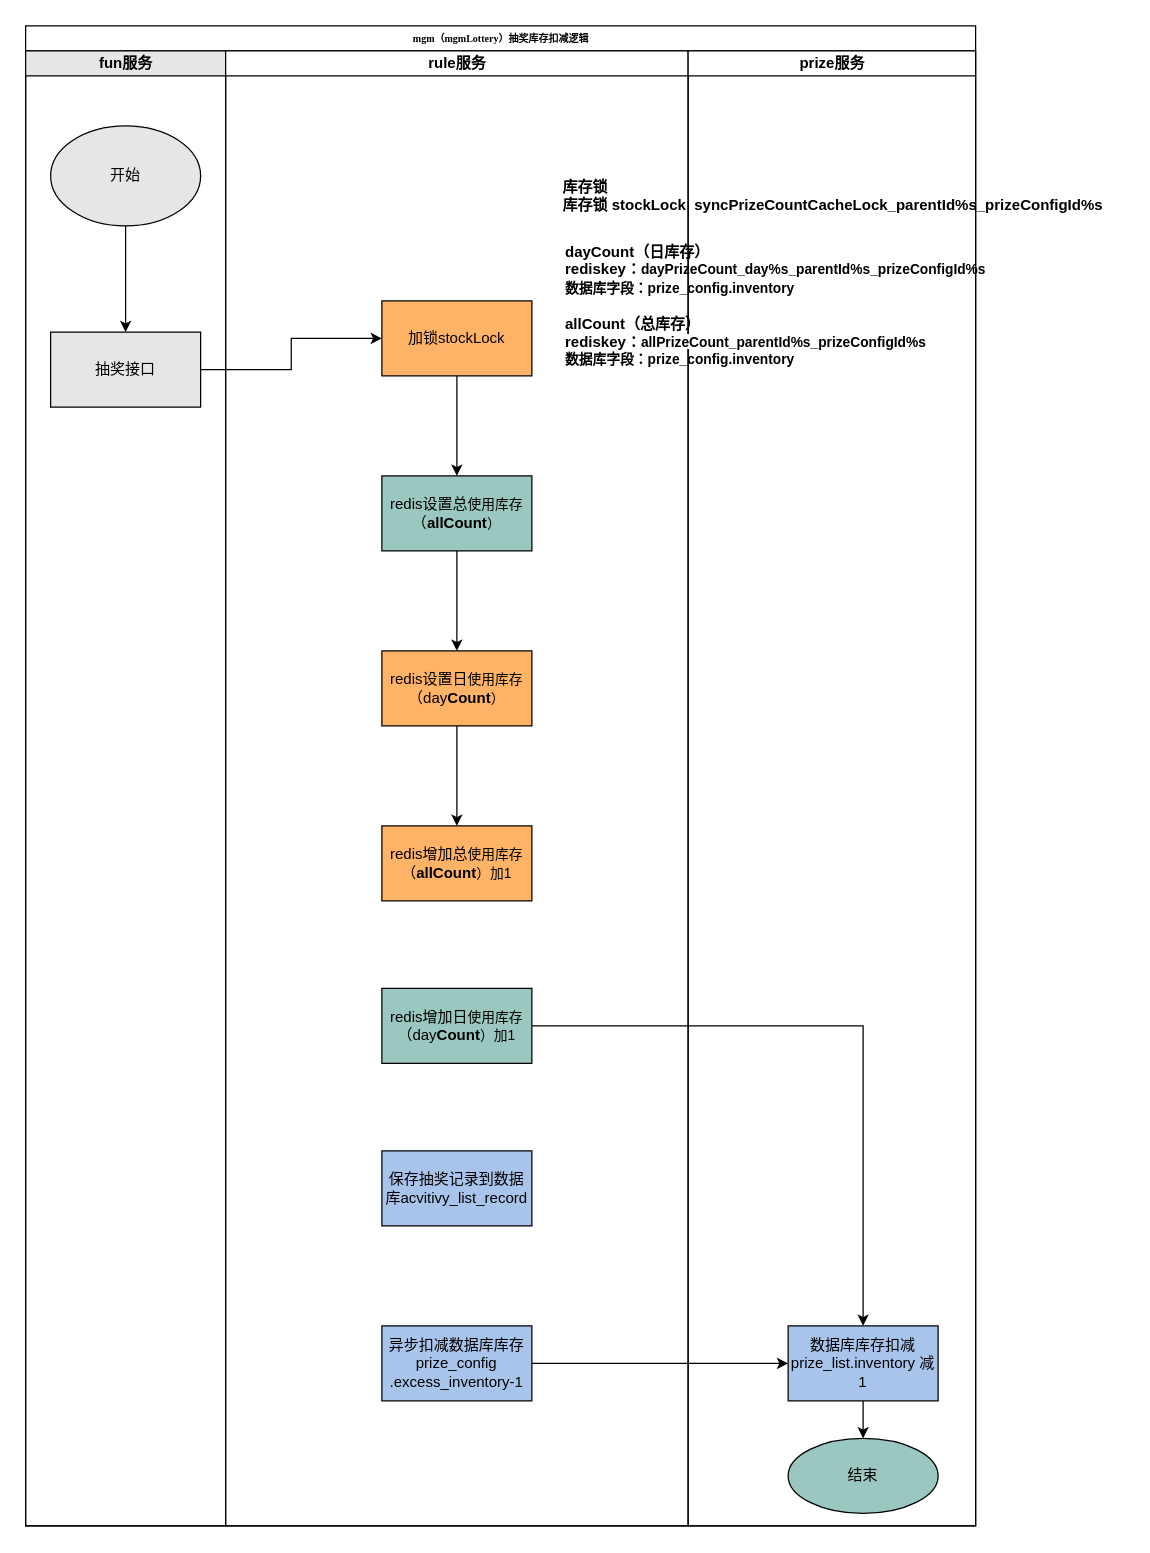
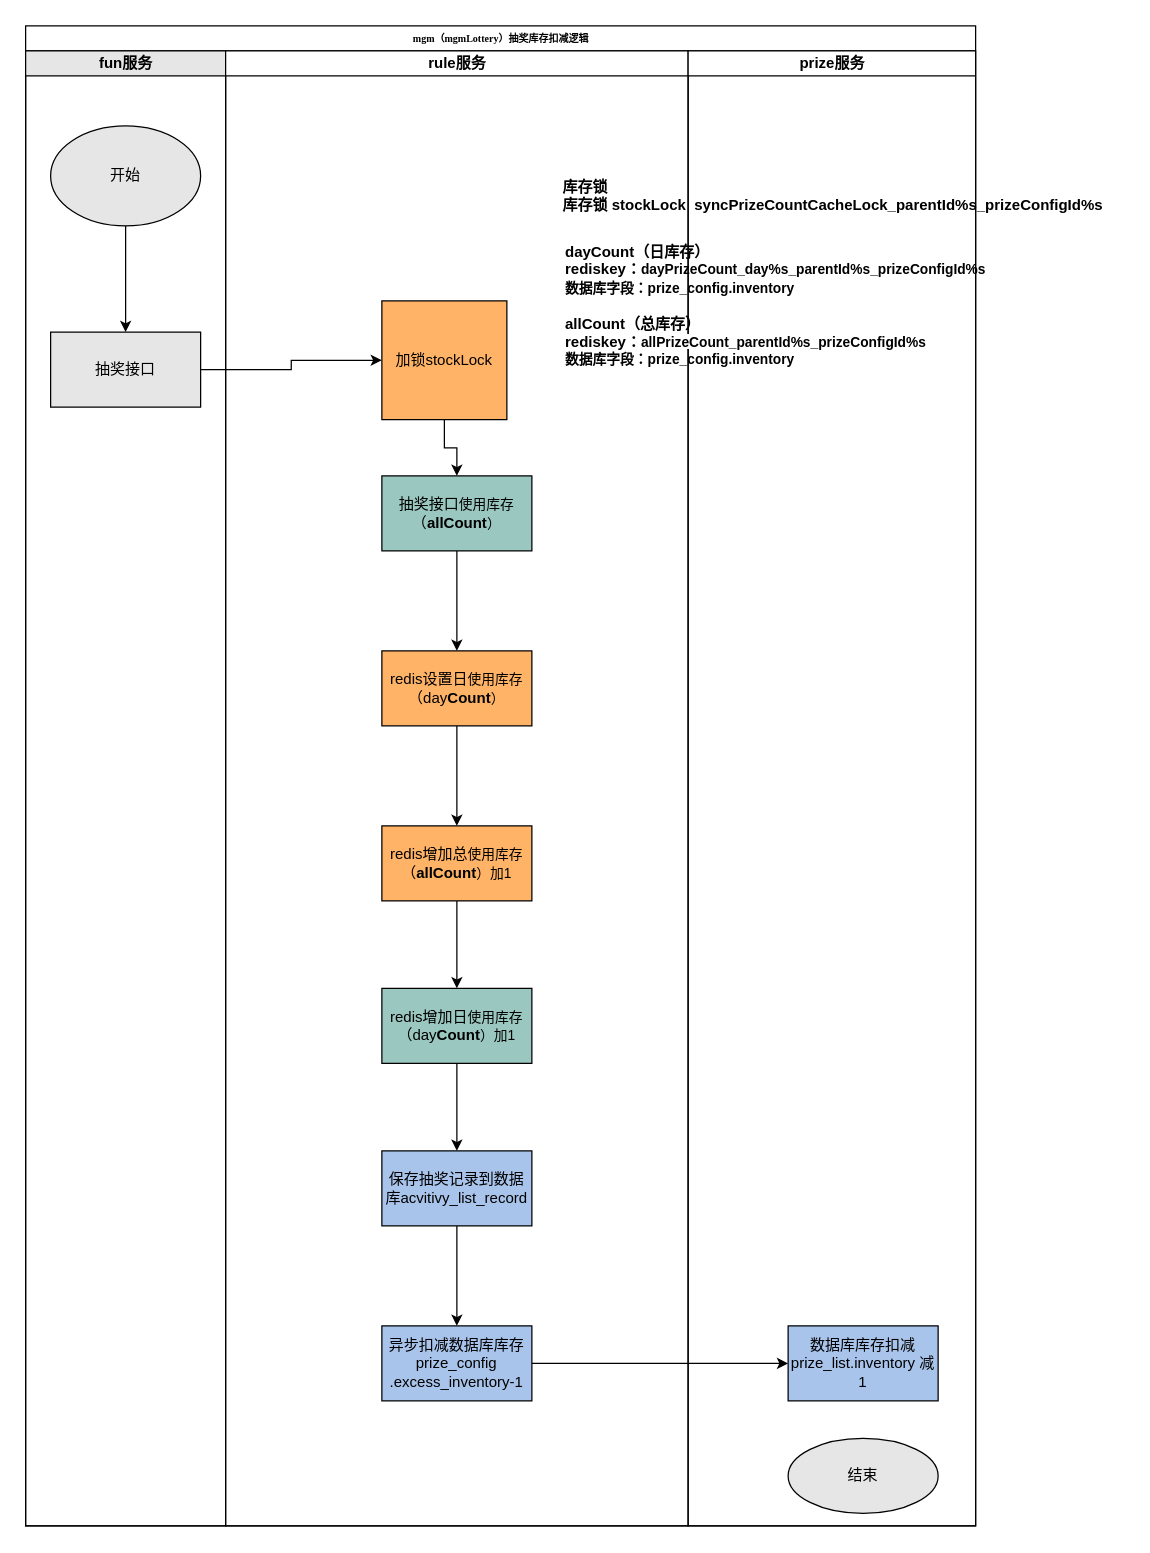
  <mxCell id="0" />
  <mxCell id="1" parent="0" />
  <mxCell id="2" value="mgm（mgmLottery）&lt;span style=&quot;background-color: initial;&quot;&gt;抽奖库存扣减逻辑&lt;/span&gt;" style="swimlane;html=1;childLayout=stackLayout;startSize=20;rounded=0;shadow=0;labelBackgroundColor=none;strokeWidth=1;fontFamily=Verdana;fontSize=8;align=center;" parent="1" vertex="1"><mxGeometry x="20" y="20" width="760" height="1200" as="geometry" /></mxCell>
  <mxCell id="3" value="fun服务" style="swimlane;html=1;startSize=20;fillColor=#E6E6E6;" parent="2" vertex="1"><mxGeometry y="20" width="160" height="1180" as="geometry" /></mxCell>
  <mxCell id="4" style="edgeStyle=orthogonalEdgeStyle;rounded=0;orthogonalLoop=1;jettySize=auto;html=1;exitX=0.5;exitY=1;exitDx=0;exitDy=0;entryX=0.5;entryY=0;entryDx=0;entryDy=0;" edge="1" parent="3" source="5" target="6"><mxGeometry relative="1" as="geometry" /></mxCell>
  <mxCell id="5" value="开始" style="ellipse;whiteSpace=wrap;html=1;fillColor=#E6E6E6;" vertex="1" parent="3"><mxGeometry x="20" y="60" width="120" height="80" as="geometry" /></mxCell>
  <mxCell id="6" value="抽奖接口" style="whiteSpace=wrap;html=1;fillColor=#E6E6E6;" vertex="1" parent="3"><mxGeometry x="20" y="225" width="120" height="60" as="geometry" /></mxCell>
  <mxCell id="7" value="rule服务" style="swimlane;html=1;startSize=20;" parent="2" vertex="1"><mxGeometry x="160" y="20" width="370" height="1180" as="geometry" /></mxCell>
- <mxCell id="8" value="加锁&lt;span style=&quot;&quot;&gt;stockLock&lt;/span&gt;" style="whiteSpace=wrap;html=1;fillColor=#FFB366;" vertex="1" parent="7"><mxGeometry x="125" y="200" width="120" height="60" as="geometry" /></mxCell>
- <mxCell id="9" value="redis设置总&lt;span style=&quot;font-size: 11px; text-align: left;&quot;&gt;使用库存&lt;/span&gt;（&lt;b style=&quot;text-align: left;&quot;&gt;allCount&lt;/b&gt;&lt;span style=&quot;font-size: 11px; text-align: left;&quot;&gt;）&lt;/span&gt;" style="whiteSpace=wrap;html=1;fillColor=#9AC7BF;" vertex="1" parent="7"><mxGeometry x="125" y="340" width="120" height="60" as="geometry" /></mxCell>
+ <mxCell id="8" value="加锁&lt;span style=&quot;&quot;&gt;stockLock&lt;/span&gt;" style="whiteSpace=wrap;html=1;fillColor=#FFB366;" vertex="1" parent="7"><mxGeometry x="125" y="200" width="100" height="95" as="geometry" /></mxCell>
+ <mxCell id="9" value="抽奖接口&lt;span style=&quot;font-size: 11px; text-align: left;&quot;&gt;使用库存&lt;/span&gt;（&lt;b style=&quot;text-align: left;&quot;&gt;allCount&lt;/b&gt;&lt;span style=&quot;font-size: 11px; text-align: left;&quot;&gt;）&lt;/span&gt;" style="whiteSpace=wrap;html=1;fillColor=#9AC7BF;" vertex="1" parent="7"><mxGeometry x="125" y="340" width="120" height="60" as="geometry" /></mxCell>
  <mxCell id="10" value="" style="edgeStyle=orthogonalEdgeStyle;rounded=0;orthogonalLoop=1;jettySize=auto;html=1;" edge="1" parent="7" source="8" target="9"><mxGeometry relative="1" as="geometry" /></mxCell>
  <mxCell id="11" value="" style="edgeStyle=orthogonalEdgeStyle;rounded=0;orthogonalLoop=1;jettySize=auto;html=1;" edge="1" parent="7" source="12"><mxGeometry relative="1" as="geometry"><mxPoint x="185" y="620" as="targetPoint" /></mxGeometry></mxCell>
  <mxCell id="12" value="redis设置日&lt;span style=&quot;font-size: 11px; text-align: left;&quot;&gt;使用库存&lt;/span&gt;（day&lt;b style=&quot;text-align: left;&quot;&gt;Count&lt;/b&gt;&lt;span style=&quot;font-size: 11px; text-align: left;&quot;&gt;）&lt;/span&gt;" style="whiteSpace=wrap;html=1;fillColor=#ffb366;" vertex="1" parent="7"><mxGeometry x="125" y="480" width="120" height="60" as="geometry" /></mxCell>
  <mxCell id="13" value="" style="edgeStyle=orthogonalEdgeStyle;rounded=0;orthogonalLoop=1;jettySize=auto;html=1;" edge="1" parent="7" source="9" target="12"><mxGeometry relative="1" as="geometry" /></mxCell>
+ <mxCell id="14" style="edgeStyle=orthogonalEdgeStyle;rounded=0;orthogonalLoop=1;jettySize=auto;html=1;entryX=0.5;entryY=0;entryDx=0;entryDy=0;" edge="1" parent="7" source="15" target="17"><mxGeometry relative="1" as="geometry" /></mxCell>
  <mxCell id="15" value="redis增加总&lt;span style=&quot;font-size: 11px; text-align: left;&quot;&gt;使用库存&lt;/span&gt;（&lt;b style=&quot;text-align: left;&quot;&gt;allCount&lt;/b&gt;&lt;span style=&quot;font-size: 11px; text-align: left;&quot;&gt;）加1&lt;/span&gt;" style="whiteSpace=wrap;html=1;fillColor=#ffb366;" vertex="1" parent="7"><mxGeometry x="125" y="620" width="120" height="60" as="geometry" /></mxCell>
- <mxCell id="16" style="edgeStyle=orthogonalEdgeStyle;rounded=0;orthogonalLoop=1;jettySize=auto;html=1;" edge="1" parent="7" source="17" target="24"><mxGeometry relative="1" as="geometry" /></mxCell>
+ <mxCell id="16" style="edgeStyle=orthogonalEdgeStyle;rounded=0;orthogonalLoop=1;jettySize=auto;html=1;entryX=0.5;entryY=0;entryDx=0;entryDy=0;" edge="1" parent="7" source="17" target="19"><mxGeometry relative="1" as="geometry" /></mxCell>
  <mxCell id="17" value="redis增加日&lt;span style=&quot;font-size: 11px; text-align: left;&quot;&gt;使用库存&lt;/span&gt;（day&lt;b style=&quot;text-align: left;&quot;&gt;Count&lt;/b&gt;&lt;span style=&quot;font-size: 11px; text-align: left;&quot;&gt;）加1&lt;/span&gt;" style="whiteSpace=wrap;html=1;fillColor=#9AC7BF;" vertex="1" parent="7"><mxGeometry x="125" y="750" width="120" height="60" as="geometry" /></mxCell>
+ <mxCell id="18" style="edgeStyle=orthogonalEdgeStyle;rounded=0;orthogonalLoop=1;jettySize=auto;html=1;entryX=0.5;entryY=0;entryDx=0;entryDy=0;" edge="1" parent="7" source="19" target="20"><mxGeometry relative="1" as="geometry" /></mxCell>
  <mxCell id="19" value="保存抽奖记录到数据库acvitivy_list_record" style="whiteSpace=wrap;html=1;fillColor=#A9C4EB;" vertex="1" parent="7"><mxGeometry x="125" y="880" width="120" height="60" as="geometry" /></mxCell>
  <mxCell id="20" value="异步扣减数据库库存&lt;br&gt;prize_config&lt;br&gt;.excess_inventory-1" style="whiteSpace=wrap;html=1;fillColor=#A9C4EB;" vertex="1" parent="7"><mxGeometry x="125" y="1020" width="120" height="60" as="geometry" /></mxCell>
  <mxCell id="21" value="prize服务" style="swimlane;html=1;startSize=20;" parent="2" vertex="1"><mxGeometry x="530" y="20" width="230" height="1180" as="geometry" /></mxCell>
  <mxCell id="22" value="&lt;b&gt;dayCount（日库存）&lt;br&gt;  rediskey：&lt;span style=&quot;font-size: 11px;&quot;&gt;dayPrizeCount_day%s_parentId%s_prizeConfigId%s&lt;/span&gt;&lt;br&gt;&lt;span style=&quot;font-size: 11px;&quot;&gt; &lt;/span&gt;&lt;span style=&quot;font-size: 11px;&quot;&gt; &lt;/span&gt;&lt;span style=&quot;font-size: 11px;&quot;&gt;数据库字段：prize_config.inventory&lt;/span&gt;&lt;br&gt;&lt;span style=&quot;background-color: rgb(255, 255, 255);&quot;&gt;&lt;br&gt;&lt;/span&gt;allCount（总库存）&lt;br&gt;rediskey：&lt;span style=&quot;font-size: 11px; background-color: rgb(255, 255, 255);&quot;&gt;allPrizeCount_parentId%s_prizeConfigId%s&lt;/span&gt;&lt;br&gt;&lt;span style=&quot;font-size: 11px;&quot;&gt;&lt;/span&gt;&lt;span style=&quot;font-size: 11px;&quot;&gt;&lt;/span&gt;&lt;span style=&quot;font-size: 11px;&quot;&gt;数据库字段：prize_config.inventory&lt;/span&gt;&lt;/b&gt;&lt;span style=&quot;background-color: rgb(255, 255, 255);&quot;&gt;&lt;b&gt;&lt;br&gt;&lt;/b&gt;&lt;br&gt;&lt;/span&gt;" style="text;html=1;align=left;verticalAlign=middle;resizable=0;points=[];autosize=1;strokeColor=none;fillColor=none;" vertex="1" parent="21"><mxGeometry x="-100" y="151" width="380" height="120" as="geometry" /></mxCell>
  <mxCell id="23" value="&lt;span style=&quot;&quot;&gt; &lt;/span&gt;&lt;span style=&quot;&quot;&gt; &lt;/span&gt;&lt;span style=&quot;&quot;&gt; &lt;/span&gt;&lt;span style=&quot;&quot;&gt; &lt;/span&gt;&lt;span style=&quot;&quot;&gt; &lt;/span&gt;&lt;span style=&quot;&quot;&gt; &lt;/span&gt;&lt;b&gt;库存锁&lt;br&gt;库存锁 stockLock&amp;nbsp; syncPrizeCountCacheLock_parentId%s_prizeConfigId%s&lt;/b&gt;" style="text;html=1;align=left;verticalAlign=middle;resizable=0;points=[];autosize=1;strokeColor=none;fillColor=none;" vertex="1" parent="21"><mxGeometry x="-102" y="101" width="450" height="30" as="geometry" /></mxCell>
  <mxCell id="24" value="数据库库存扣减&lt;br&gt;prize_list.inventory 减1" style="whiteSpace=wrap;html=1;fillColor=#A9C4EB;" vertex="1" parent="21"><mxGeometry x="80" y="1020" width="120" height="60" as="geometry" /></mxCell>
- <mxCell id="25" value="结束" style="ellipse;whiteSpace=wrap;html=1;fillColor=#9ac7bf;" vertex="1" parent="21"><mxGeometry x="80" y="1110" width="120" height="60" as="geometry" /></mxCell>
- <mxCell id="26" value="" style="edgeStyle=orthogonalEdgeStyle;rounded=0;orthogonalLoop=1;jettySize=auto;html=1;" edge="1" parent="21" source="24" target="25"><mxGeometry relative="1" as="geometry" /></mxCell>
+ <mxCell id="25" value="结束" style="ellipse;whiteSpace=wrap;html=1;fillColor=#E6E6E6;" vertex="1" parent="21"><mxGeometry x="80" y="1110" width="120" height="60" as="geometry" /></mxCell>
  <mxCell id="27" style="edgeStyle=orthogonalEdgeStyle;rounded=0;orthogonalLoop=1;jettySize=auto;html=1;" edge="1" parent="2" source="6" target="8"><mxGeometry relative="1" as="geometry" /></mxCell>
  <mxCell id="28" value="" style="edgeStyle=orthogonalEdgeStyle;rounded=0;orthogonalLoop=1;jettySize=auto;html=1;" edge="1" parent="2" source="20" target="24"><mxGeometry relative="1" as="geometry" /></mxCell>
